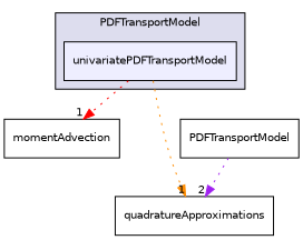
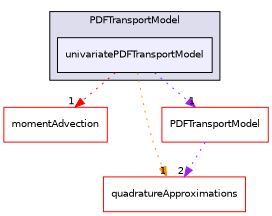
  digraph {
    compound=true
    node [fontname=Helvetica fontsize=10 shape=box]
    edge [color=purple headlabel=1 labeldistance=1.5 labelfontname=Helvetica labelfontsize=10 style=dotted]
    n1 [fillcolor="#eeeeff" label=univariatePDFTransportModel pencolor=black style=filled]
-   n2 [color=black label=momentAdvection]
-   n3 [color=black label=quadratureApproximations]
-   n4 [label=PDFTransportModel]
+   n2 [color=red label=momentAdvection]
+   n3 [color=red label=quadratureApproximations]
+   n4 [label=PDFTransportModel color=red]
    subgraph cluster_1 {
      bgcolor="#ddddee"
      fontname=Helvetica
      fontsize=10
      label=PDFTransportModel
      pencolor=black
      n1
    }
    n1 -> n2 [color=red]
    n1 -> n3 [color=darkorange]
+   n1 -> n4
    n4 -> n3 [headlabel=2]
  }
